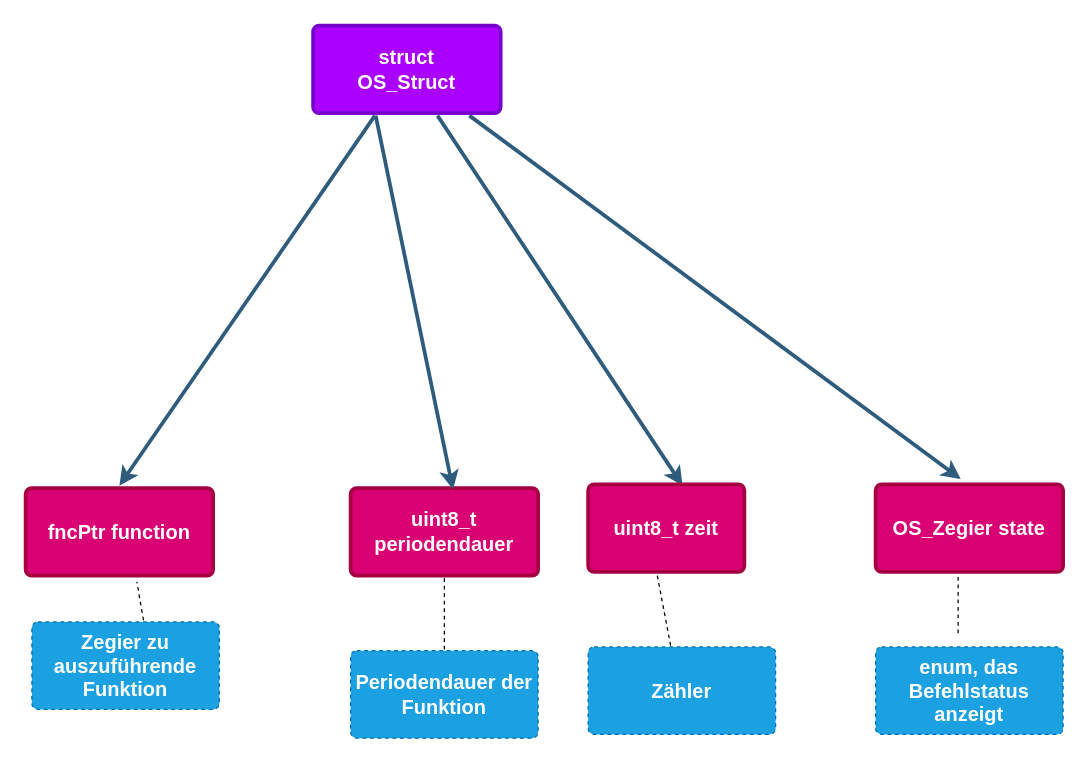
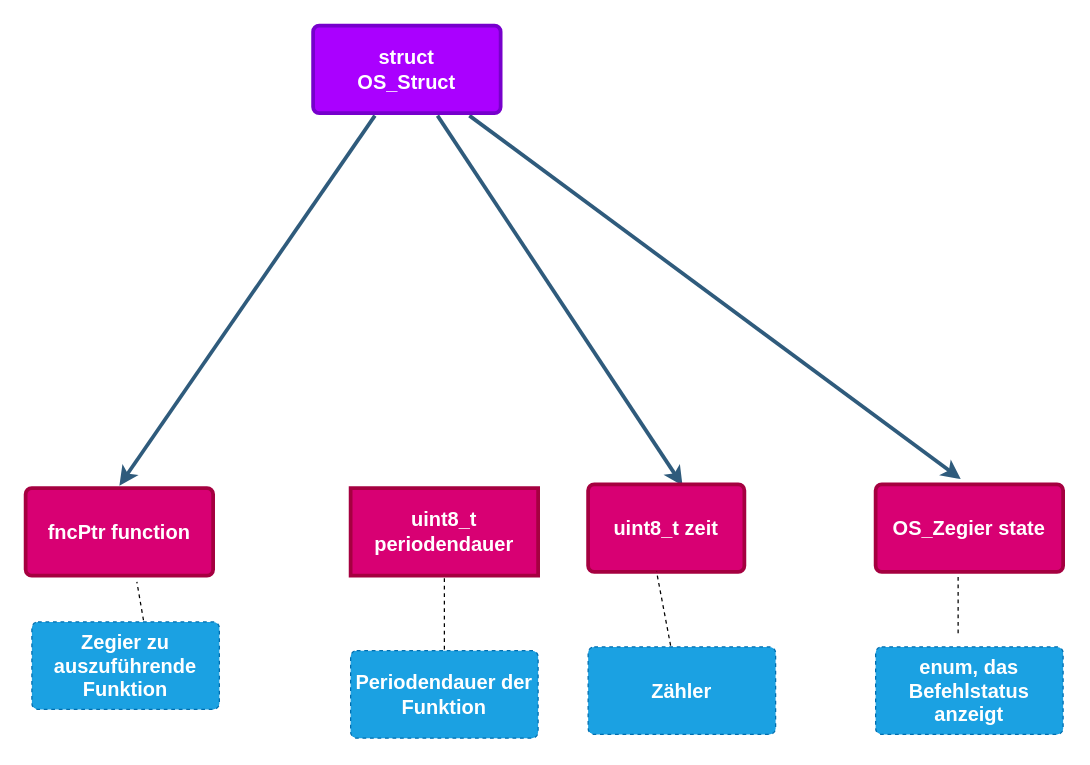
  <mxCell id="0" />
  <mxCell id="1" parent="0" />
  <mxCell id="2" value="" style="edgeStyle=none;rounded=0;jumpStyle=none;html=1;shadow=0;labelBackgroundColor=none;startArrow=none;startFill=0;endArrow=classic;endFill=1;jettySize=auto;orthogonalLoop=1;strokeColor=#2F5B7C;strokeWidth=3;fontFamily=Helvetica;fontSize=16;fontColor=#23445D;spacing=5;entryX=0.601;entryY=0.041;entryDx=0;entryDy=0;entryPerimeter=0;" parent="1" source="5" target="9" edge="1"><mxGeometry relative="1" as="geometry"><mxPoint x="450" y="380" as="targetPoint" /></mxGeometry></mxCell>
  <mxCell id="3" value="" style="edgeStyle=none;rounded=0;jumpStyle=none;html=1;shadow=0;labelBackgroundColor=none;startArrow=none;startFill=0;endArrow=classic;endFill=1;jettySize=auto;orthogonalLoop=1;strokeColor=#2F5B7C;strokeWidth=3;fontFamily=Helvetica;fontSize=16;fontColor=#23445D;spacing=5;entryX=0.455;entryY=-0.03;entryDx=0;entryDy=0;entryPerimeter=0;" parent="1" source="5" target="8" edge="1"><mxGeometry relative="1" as="geometry"><mxPoint x="693" y="395.5" as="targetPoint" /></mxGeometry></mxCell>
  <mxCell id="4" value="" style="edgeStyle=none;rounded=0;jumpStyle=none;html=1;shadow=0;labelBackgroundColor=none;startArrow=none;startFill=0;endArrow=classic;endFill=1;jettySize=auto;orthogonalLoop=1;strokeColor=#2F5B7C;strokeWidth=3;fontFamily=Helvetica;fontSize=16;fontColor=#23445D;spacing=5;entryX=0.5;entryY=0;entryDx=0;entryDy=0;" parent="1" source="5" target="6" edge="1"><mxGeometry relative="1" as="geometry"><mxPoint x="267" y="395.5" as="targetPoint" /><Array as="points" /></mxGeometry></mxCell>
  <mxCell id="5" value="&lt;div&gt;struct&lt;/div&gt;&lt;div&gt;OS_Struct&lt;br&gt;&lt;/div&gt;" style="rounded=1;whiteSpace=wrap;html=1;shadow=0;labelBackgroundColor=none;strokeColor=#7700CC;strokeWidth=3;fillColor=#aa00ff;fontFamily=Helvetica;fontSize=16;fontColor=#ffffff;align=center;fontStyle=1;spacing=5;arcSize=7;perimeterSpacing=2;" parent="1" vertex="1"><mxGeometry x="250" y="20" width="150" height="70" as="geometry" /></mxCell>
  <mxCell id="6" value="fncPtr function" style="rounded=1;whiteSpace=wrap;html=1;shadow=0;labelBackgroundColor=none;strokeColor=#A50040;strokeWidth=3;fillColor=#d80073;fontFamily=Helvetica;fontSize=16;fontColor=#ffffff;align=center;fontStyle=1;spacing=5;arcSize=7;perimeterSpacing=2;" vertex="1" parent="1"><mxGeometry x="20" y="390" width="150" height="70" as="geometry" /></mxCell>
- <mxCell id="7" value="uint8_t periodendauer" style="rounded=1;whiteSpace=wrap;html=1;shadow=0;labelBackgroundColor=none;strokeColor=#A50040;strokeWidth=3;fillColor=#d80073;fontFamily=Helvetica;fontSize=16;fontColor=#ffffff;align=center;fontStyle=1;spacing=5;arcSize=7;perimeterSpacing=2;" vertex="1" parent="1"><mxGeometry x="280" y="390" width="150" height="70" as="geometry" /></mxCell>
+ <mxCell id="7" value="uint8_t periodendauer" style="whiteSpace=wrap;html=1;shadow=0;labelBackgroundColor=none;strokeColor=#A50040;strokeWidth=3;fillColor=#d80073;fontFamily=Helvetica;fontSize=16;fontColor=#ffffff;align=center;fontStyle=1;spacing=5;arcSize=7;perimeterSpacing=2;rounded=0;" vertex="1" parent="1"><mxGeometry x="280" y="390" width="150" height="70" as="geometry" /></mxCell>
  <mxCell id="8" value="OS_Zegier state" style="rounded=1;whiteSpace=wrap;html=1;shadow=0;labelBackgroundColor=none;strokeColor=#A50040;strokeWidth=3;fillColor=#d80073;fontFamily=Helvetica;fontSize=16;fontColor=#ffffff;align=center;fontStyle=1;spacing=5;arcSize=7;perimeterSpacing=2;" vertex="1" parent="1"><mxGeometry x="700" y="387" width="150" height="70" as="geometry" /></mxCell>
  <mxCell id="9" value="uint8_t zeit" style="rounded=1;whiteSpace=wrap;html=1;shadow=0;labelBackgroundColor=none;strokeColor=#A50040;strokeWidth=3;fillColor=#d80073;fontFamily=Helvetica;fontSize=16;fontColor=#ffffff;align=center;fontStyle=1;spacing=5;arcSize=7;perimeterSpacing=2;" vertex="1" parent="1"><mxGeometry x="470" y="387" width="125" height="70" as="geometry" /></mxCell>
- <mxCell id="10" value="" style="edgeStyle=none;rounded=0;jumpStyle=none;html=1;shadow=0;labelBackgroundColor=none;startArrow=none;startFill=0;endArrow=classic;endFill=1;jettySize=auto;orthogonalLoop=1;strokeColor=#2F5B7C;strokeWidth=3;fontFamily=Helvetica;fontSize=16;fontColor=#23445D;spacing=5;entryX=0.545;entryY=0.041;entryDx=0;entryDy=0;entryPerimeter=0;exitX=0.338;exitY=1;exitDx=0;exitDy=0;exitPerimeter=0;" edge="1" parent="1" source="5" target="7"><mxGeometry relative="1" as="geometry"><mxPoint x="400.136" y="120" as="sourcePoint" /><mxPoint x="422" y="378" as="targetPoint" /></mxGeometry></mxCell>
  <mxCell id="11" value="Zegier zu auszuführende Funktion" style="rounded=1;whiteSpace=wrap;html=1;shadow=0;labelBackgroundColor=none;strokeColor=#006EAF;strokeWidth=1;fillColor=#1ba1e2;fontFamily=Helvetica;fontSize=16;fontColor=#ffffff;align=center;fontStyle=1;spacing=5;arcSize=7;perimeterSpacing=1;dashed=1;" vertex="1" parent="1"><mxGeometry x="25" y="497" width="150" height="70" as="geometry" /></mxCell>
  <mxCell id="12" value="" style="endArrow=none;dashed=1;html=1;exitX=0.594;exitY=-0.004;exitDx=0;exitDy=0;exitPerimeter=0;" edge="1" parent="1" source="11"><mxGeometry width="50" height="50" relative="1" as="geometry"><mxPoint x="-50" y="527" as="sourcePoint" /><mxPoint x="109" y="465" as="targetPoint" /></mxGeometry></mxCell>
  <mxCell id="13" value="Periodendauer der Funktion" style="rounded=1;whiteSpace=wrap;html=1;shadow=0;labelBackgroundColor=none;strokeColor=#006EAF;strokeWidth=1;fillColor=#1ba1e2;fontFamily=Helvetica;fontSize=16;fontColor=#ffffff;align=center;fontStyle=1;spacing=5;arcSize=7;perimeterSpacing=1;dashed=1;" vertex="1" parent="1"><mxGeometry x="280" y="520" width="150" height="70" as="geometry" /></mxCell>
  <mxCell id="14" value="Zähler" style="rounded=1;whiteSpace=wrap;html=1;shadow=0;labelBackgroundColor=none;strokeColor=#006EAF;strokeWidth=1;fillColor=#1ba1e2;fontFamily=Helvetica;fontSize=16;fontColor=#ffffff;align=center;fontStyle=1;spacing=5;arcSize=7;perimeterSpacing=1;dashed=1;" vertex="1" parent="1"><mxGeometry x="470" y="517" width="150" height="70" as="geometry" /></mxCell>
  <mxCell id="15" value="enum, das Befehlstatus anzeigt" style="rounded=1;whiteSpace=wrap;html=1;shadow=0;labelBackgroundColor=none;strokeColor=#006EAF;strokeWidth=1;fillColor=#1ba1e2;fontFamily=Helvetica;fontSize=16;fontColor=#ffffff;align=center;fontStyle=1;spacing=5;arcSize=7;perimeterSpacing=1;dashed=1;" vertex="1" parent="1"><mxGeometry x="700" y="517" width="150" height="70" as="geometry" /></mxCell>
  <mxCell id="16" value="" style="endArrow=none;dashed=1;html=1;entryX=0.5;entryY=1;entryDx=0;entryDy=0;" edge="1" parent="1" source="13" target="7"><mxGeometry width="50" height="50" relative="1" as="geometry"><mxPoint x="70" y="660" as="sourcePoint" /><mxPoint x="120" y="610" as="targetPoint" /></mxGeometry></mxCell>
  <mxCell id="17" value="" style="endArrow=none;dashed=1;html=1;entryX=0.44;entryY=0.971;entryDx=0;entryDy=0;entryPerimeter=0;" edge="1" parent="1" target="9"><mxGeometry width="50" height="50" relative="1" as="geometry"><mxPoint x="536" y="516" as="sourcePoint" /><mxPoint x="110" y="607" as="targetPoint" /></mxGeometry></mxCell>
  <mxCell id="18" value="" style="endArrow=none;dashed=1;html=1;" edge="1" parent="1"><mxGeometry width="50" height="50" relative="1" as="geometry"><mxPoint x="766" y="506" as="sourcePoint" /><mxPoint x="766" y="458" as="targetPoint" /></mxGeometry></mxCell>
